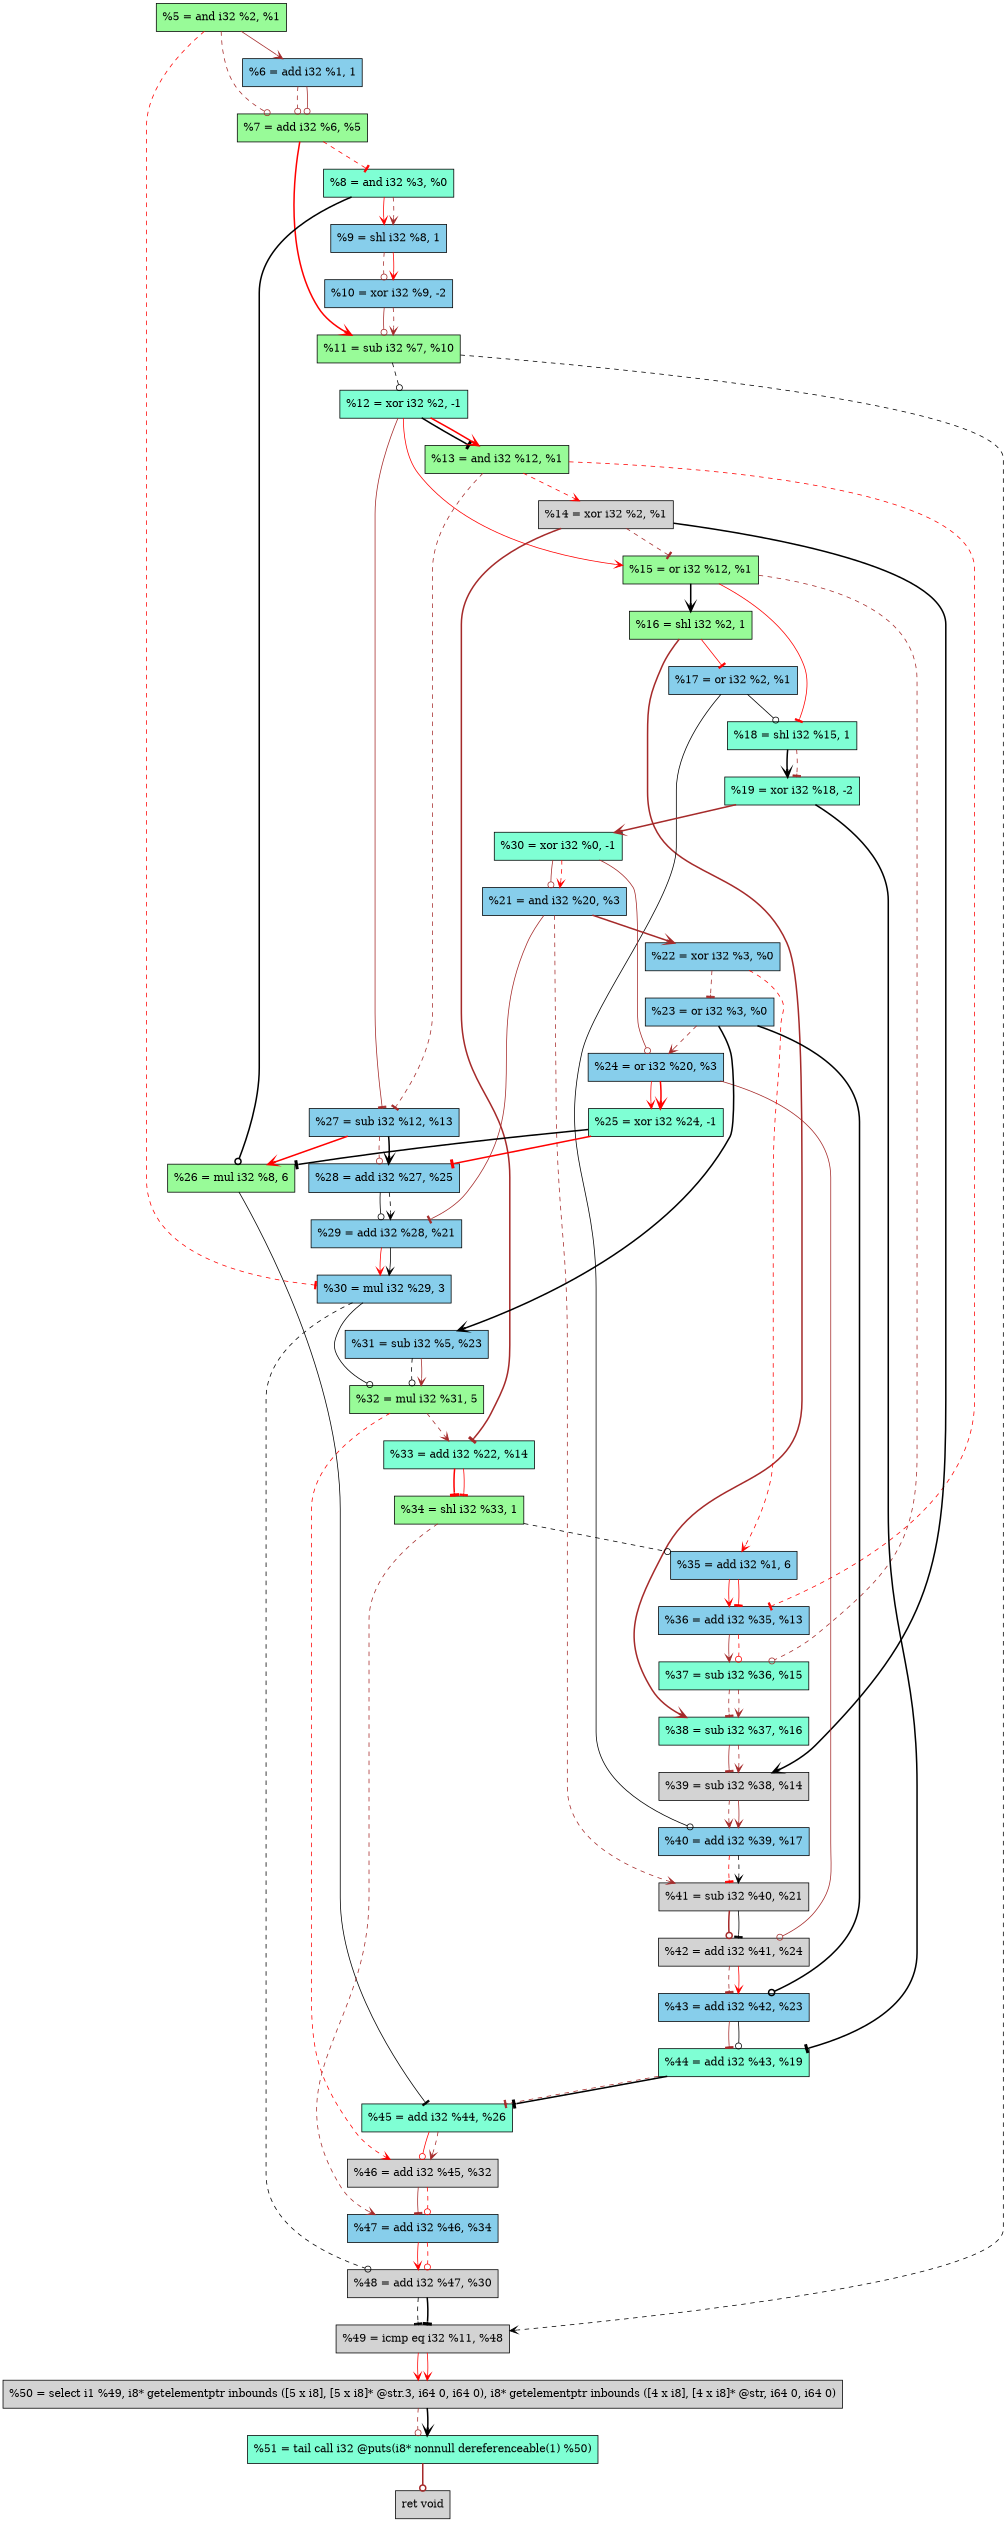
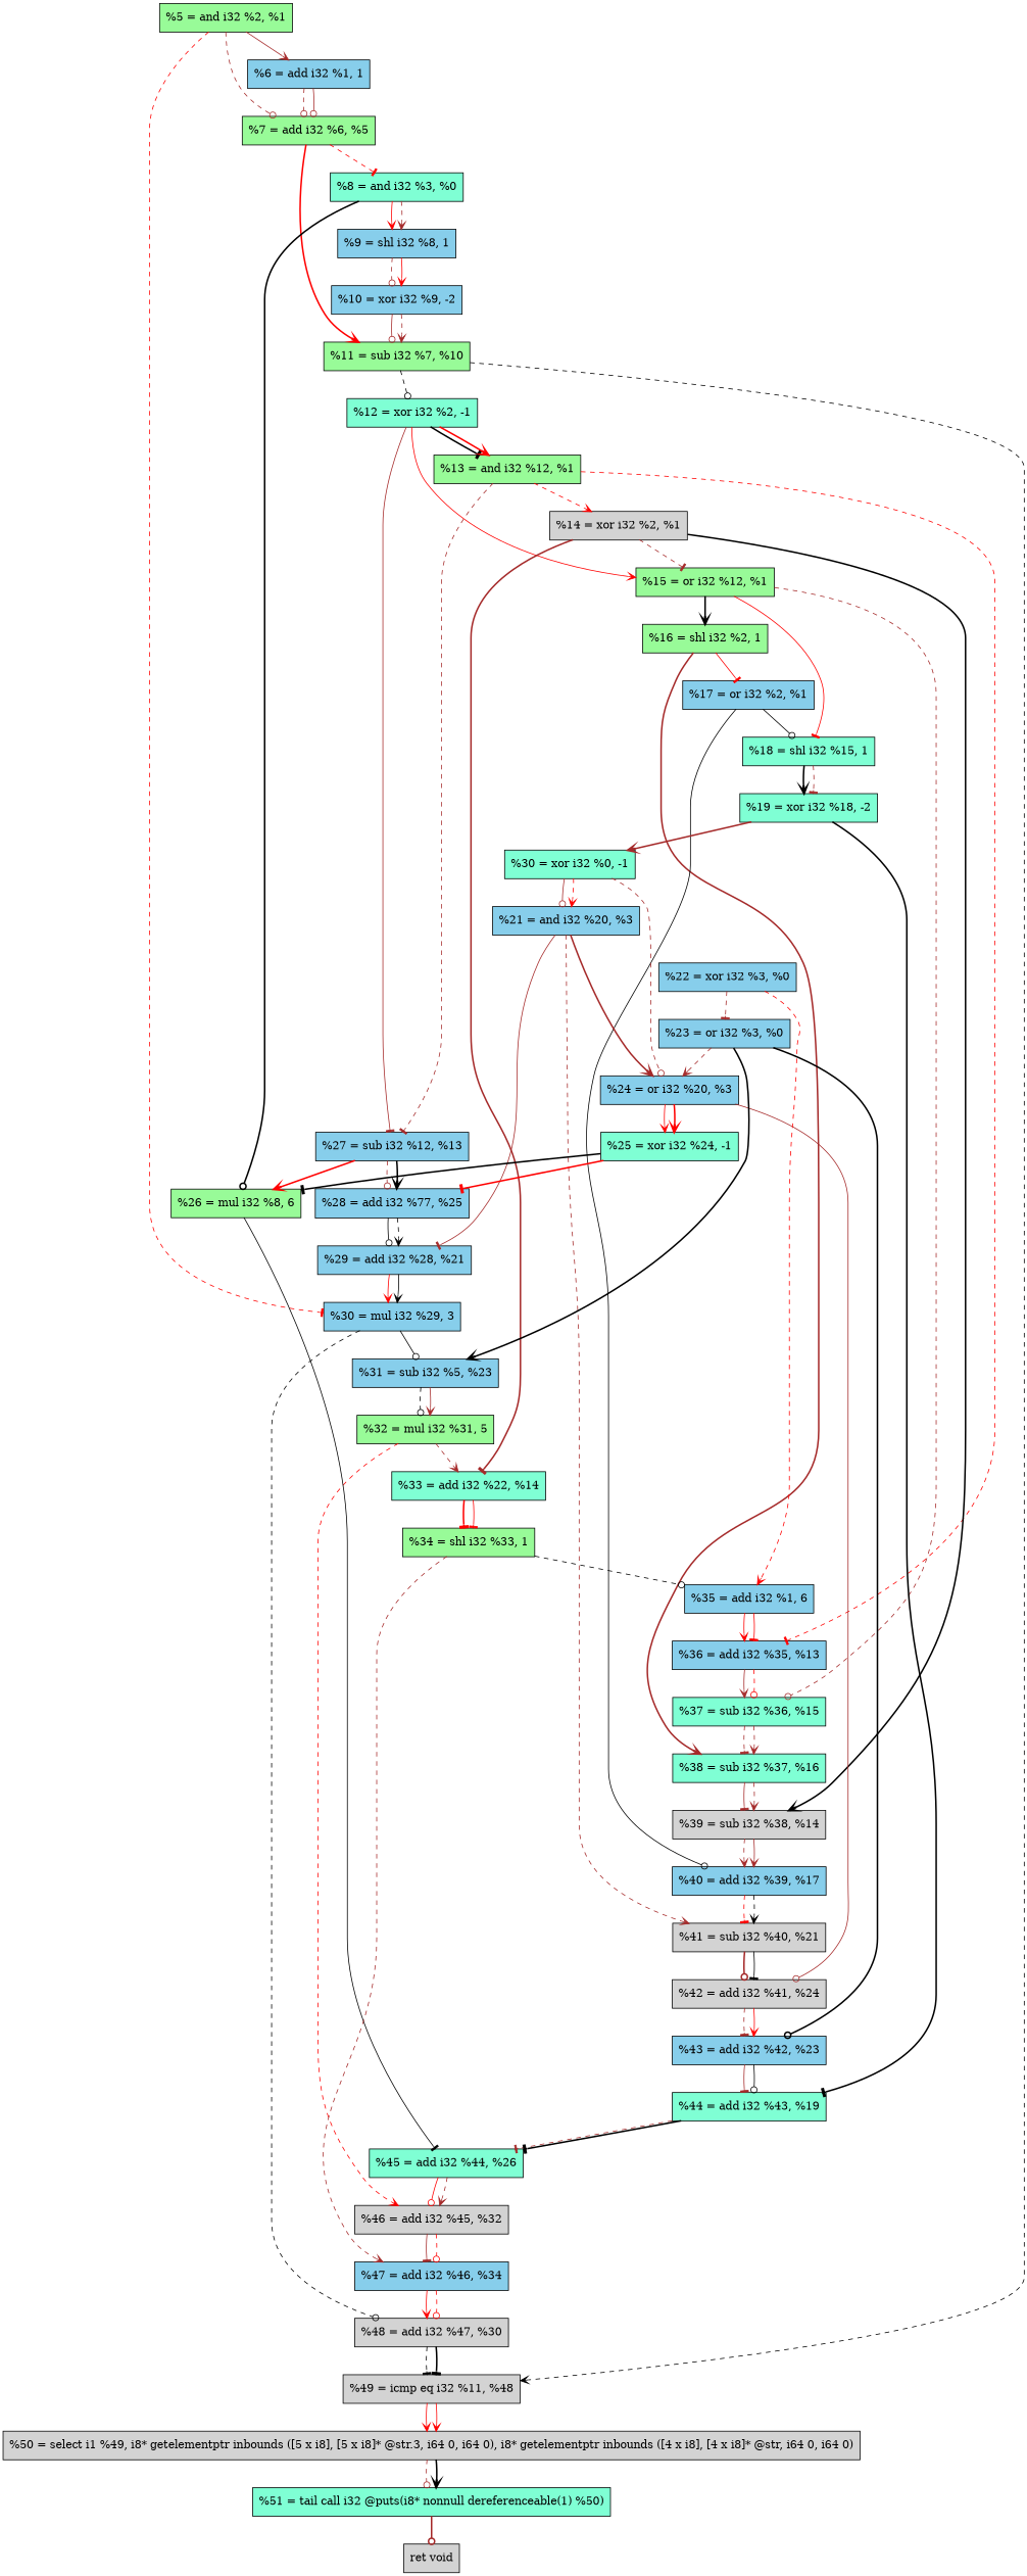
  digraph {
    node [fillcolor=skyblue shape=record style=filled]
    edge [arrowhead=vee color=brown style=dashed]
    n1 [fillcolor=palegreen label="  %5 = and i32 %2, %1"]
    n2 [label="  %6 = add i32 %1, 1"]
    n3 [fillcolor=palegreen label="  %7 = add i32 %6, %5"]
    n4 [label="  %30 = mul i32 %29, 3"]
    n5 [fillcolor=aquamarine label="  %8 = and i32 %3, %0"]
    n6 [fillcolor=palegreen label="  %11 = sub i32 %7, %10"]
    n7 [label="  %31 = sub i32 %5, %23"]
    n8 [fillcolor=palegreen label="  %32 = mul i32 %31, 5"]
    n9 [label="  %9 = shl i32 %8, 1"]
    n10 [fillcolor=palegreen label="  %26 = mul i32 %8, 6"]
    n11 [fillcolor=aquamarine label="  %12 = xor i32 %2, -1"]
    n12 [fillcolor=lightgrey label="  %49 = icmp eq i32 %11, %48"]
    n13 [label="  %10 = xor i32 %9, -2"]
    n14 [fillcolor=aquamarine label="  %45 = add i32 %44, %26"]
    n15 [fillcolor=palegreen label="  %13 = and i32 %12, %1"]
    n16 [fillcolor=palegreen label="  %15 = or i32 %12, %1"]
    n17 [label="  %27 = sub i32 %12, %13"]
    n18 [fillcolor=lightgrey label="  %50 = select i1 %49, i8* getelementptr inbounds ([5 x i8], [5 x i8]* @str.3, i64 0, i64 0), i8* getelementptr inbounds ([4 x i8], [4 x i8]* @str, i64 0, i64 0)"]
    n19 [fillcolor=lightgrey label="  %14 = xor i32 %2, %1"]
    n20 [label="  %36 = add i32 %35, %13"]
    n21 [fillcolor=palegreen label="  %16 = shl i32 %2, 1"]
    n22 [fillcolor=aquamarine label="  %18 = shl i32 %15, 1"]
    n23 [fillcolor=aquamarine label="  %37 = sub i32 %36, %15"]
-   n24 [label="  %28 = add i32 %27, %25"]
+   n24 [label="%28 = add i32 %77, %25"]
    n25 [fillcolor=aquamarine label="  %33 = add i32 %22, %14"]
    n26 [fillcolor=lightgrey label="  %39 = sub i32 %38, %14"]
    n27 [fillcolor=palegreen label="  %34 = shl i32 %33, 1"]
    n28 [label="  %40 = add i32 %39, %17"]
    n29 [label="  %17 = or i32 %2, %1"]
    n30 [fillcolor=aquamarine label="  %38 = sub i32 %37, %16"]
    n31 [fillcolor=aquamarine label="  %19 = xor i32 %18, -2"]
    n32 [fillcolor=lightgrey label="  %41 = sub i32 %40, %21"]
    n33 [fillcolor=aquamarine label="%30 = xor i32 %0, -1"]
    n34 [fillcolor=aquamarine label="  %44 = add i32 %43, %19"]
    n35 [label="  %21 = and i32 %20, %3"]
    n36 [label="  %24 = or i32 %20, %3"]
    n37 [label="  %22 = xor i32 %3, %0"]
    n38 [label="  %29 = add i32 %28, %21"]
    n39 [fillcolor=aquamarine label="  %25 = xor i32 %24, -1"]
    n40 [fillcolor=lightgrey label="  %42 = add i32 %41, %24"]
    n41 [label="  %23 = or i32 %3, %0"]
    n42 [label="  %35 = add i32 %1, 6"]
    n43 [label="  %43 = add i32 %42, %23"]
    n44 [fillcolor=lightgrey label="  %46 = add i32 %45, %32"]
    n45 [fillcolor=lightgrey label="  %48 = add i32 %47, %30"]
    n46 [label="  %47 = add i32 %46, %34"]
    n47 [fillcolor=aquamarine label="  %51 = tail call i32 @puts(i8* nonnull dereferenceable(1) %50)"]
    n48 [fillcolor=lightgrey label="  ret void"]
    n1 -> n2 [style=solid]
    n1 -> n3 [arrowhead=odot]
    n1 -> n4 [arrowhead=tee color=red]
    n2 -> n3 [arrowhead=odot]
    n2 -> n3 [arrowhead=odot style=solid]
    n3 -> n5 [arrowhead=tee color=red]
    n3 -> n6 [color=red style=bold]
-   n4 -> n8 [arrowhead=odot color=black style=solid]
+   n4 -> n7 [arrowhead=odot color=black style=solid]
    n4 -> n45 [arrowhead=odot color=black]
    n5 -> n9 [color=red style=solid]
    n5 -> n9
    n5 -> n10 [arrowhead=odot color=black style=bold]
    n6 -> n11 [arrowhead=odot color=black]
    n6 -> n12 [color=black]
    n7 -> n8 [arrowhead=odot color=black]
    n7 -> n8 [style=solid]
    n8 -> n25
    n8 -> n44 [color=red]
    n9 -> n13 [arrowhead=odot]
    n9 -> n13 [color=red style=solid]
    n10 -> n14 [arrowhead=tee color=black style=solid]
    n11 -> n15 [arrowhead=tee color=black style=bold]
    n11 -> n15 [color=red style=bold]
    n11 -> n16 [color=red style=solid]
    n11 -> n17 [arrowhead=tee style=solid]
    n12 -> n18 [color=red style=solid]
    n12 -> n18 [color=red style=solid]
    n13 -> n6 [arrowhead=odot style=solid]
    n13 -> n6
    n14 -> n44 [arrowhead=odot color=red style=solid]
    n14 -> n44
    n15 -> n17 [arrowhead=tee]
    n15 -> n19 [color=red]
    n15 -> n20 [arrowhead=tee color=red]
    n16 -> n21 [color=black style=bold]
    n16 -> n22 [arrowhead=tee color=red style=solid]
    n16 -> n23 [arrowhead=odot]
    n17 -> n10 [color=red style=bold]
    n17 -> n24 [arrowhead=odot]
    n17 -> n24 [color=black style=bold]
    n18 -> n47 [arrowhead=odot]
    n18 -> n47 [color=black style=bold]
    n19 -> n16 [arrowhead=tee]
    n19 -> n25 [arrowhead=tee style=bold]
    n19 -> n26 [color=black style=bold]
    n20 -> n23 [style=solid]
    n20 -> n23 [arrowhead=odot color=red]
    n21 -> n29 [arrowhead=tee color=red style=solid]
    n21 -> n30 [style=bold]
    n22 -> n31 [color=black style=bold]
    n22 -> n31 [arrowhead=tee]
    n23 -> n30 [arrowhead=tee]
    n23 -> n30
    n24 -> n38 [arrowhead=odot color=black style=solid]
    n24 -> n38 [color=black]
    n25 -> n27 [arrowhead=tee color=red style=bold]
    n25 -> n27 [arrowhead=tee color=red style=solid]
    n26 -> n28
    n26 -> n28 [style=solid]
    n27 -> n42 [arrowhead=odot color=black]
    n27 -> n46
    n28 -> n32 [arrowhead=tee color=red]
    n28 -> n32 [color=black]
    n29 -> n22 [arrowhead=odot color=black style=solid]
    n29 -> n28 [arrowhead=odot color=black style=solid]
    n30 -> n26 [arrowhead=tee style=solid]
    n30 -> n26
    n31 -> n33 [style=bold]
    n31 -> n34 [arrowhead=tee color=black style=bold]
    n32 -> n40 [arrowhead=odot style=bold]
    n32 -> n40 [arrowhead=tee color=black style=solid]
    n33 -> n35 [arrowhead=odot style=solid]
    n33 -> n35 [color=red]
-   n33 -> n36 [arrowhead=odot style=solid]
+   n33 -> n36 [arrowhead=odot]
    n34 -> n14 [arrowhead=tee]
    n34 -> n14 [arrowhead=tee color=black style=bold]
    n35 -> n32
-   n35 -> n37 [style=bold]
+   n35 -> n36 [style=bold]
    n35 -> n38 [arrowhead=tee style=solid]
    n36 -> n39 [color=red style=solid]
    n36 -> n39 [color=red style=bold]
    n36 -> n40 [arrowhead=odot style=solid]
    n37 -> n41 [arrowhead=tee]
    n37 -> n42 [color=red]
    n38 -> n4 [color=red style=solid]
    n38 -> n4 [color=black style=solid]
    n39 -> n10 [arrowhead=tee color=black style=bold]
    n39 -> n24 [arrowhead=tee color=red style=bold]
    n40 -> n43 [arrowhead=tee]
    n40 -> n43 [color=red style=solid]
    n41 -> n7 [color=black style=bold]
    n41 -> n36
    n41 -> n43 [arrowhead=odot color=black style=bold]
    n42 -> n20 [color=red style=solid]
    n42 -> n20 [arrowhead=tee color=red style=solid]
    n43 -> n34 [arrowhead=tee style=solid]
    n43 -> n34 [arrowhead=odot color=black style=solid]
    n44 -> n46 [arrowhead=tee style=solid]
    n44 -> n46 [arrowhead=odot color=red]
    n45 -> n12 [arrowhead=tee color=black]
    n45 -> n12 [arrowhead=tee color=black style=bold]
    n46 -> n45 [color=red style=solid]
    n46 -> n45 [arrowhead=odot color=red]
    n47 -> n48 [arrowhead=odot style=bold]
  }
